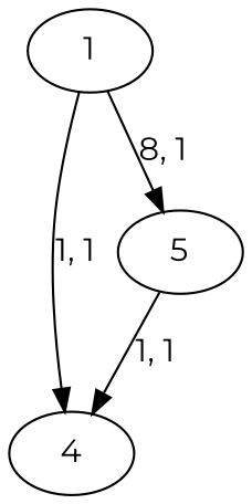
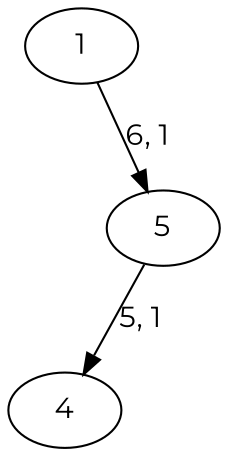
  digraph {
    fontname=Montserrat
    node [fontname=Montserrat]
    edge [fontname=Montserrat]
    1
    4
    5
-   1 -> 4 [label="1, 1"]
-   1 -> 5 [label="8, 1"]
-   5 -> 4 [label="1, 1"]
+   1 -> 5 [label="6, 1"]
+   5 -> 4 [label="5, 1"]
  }
